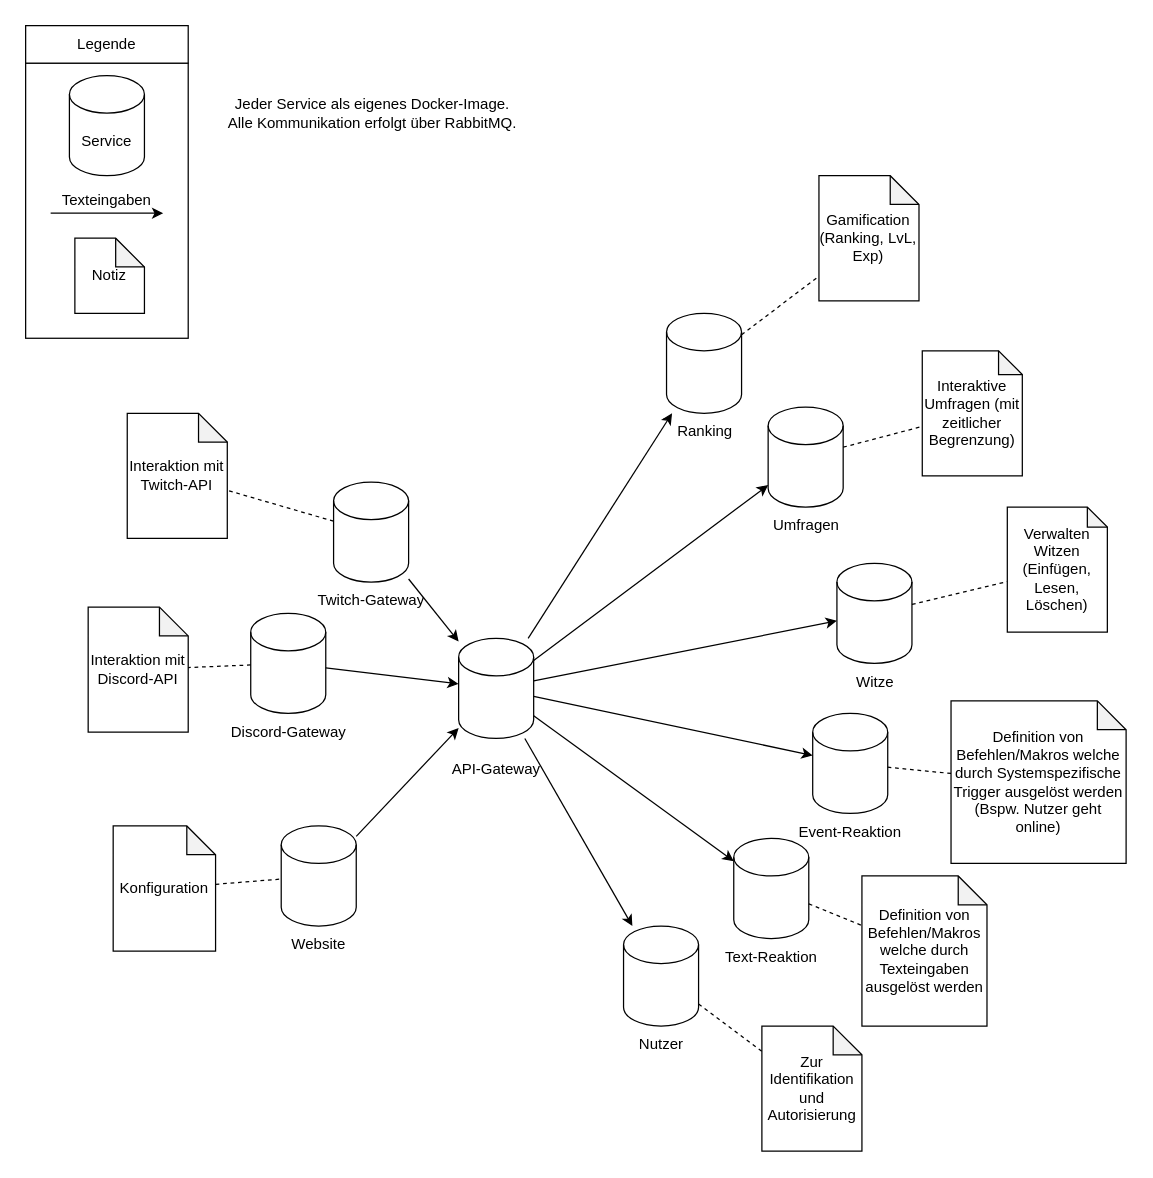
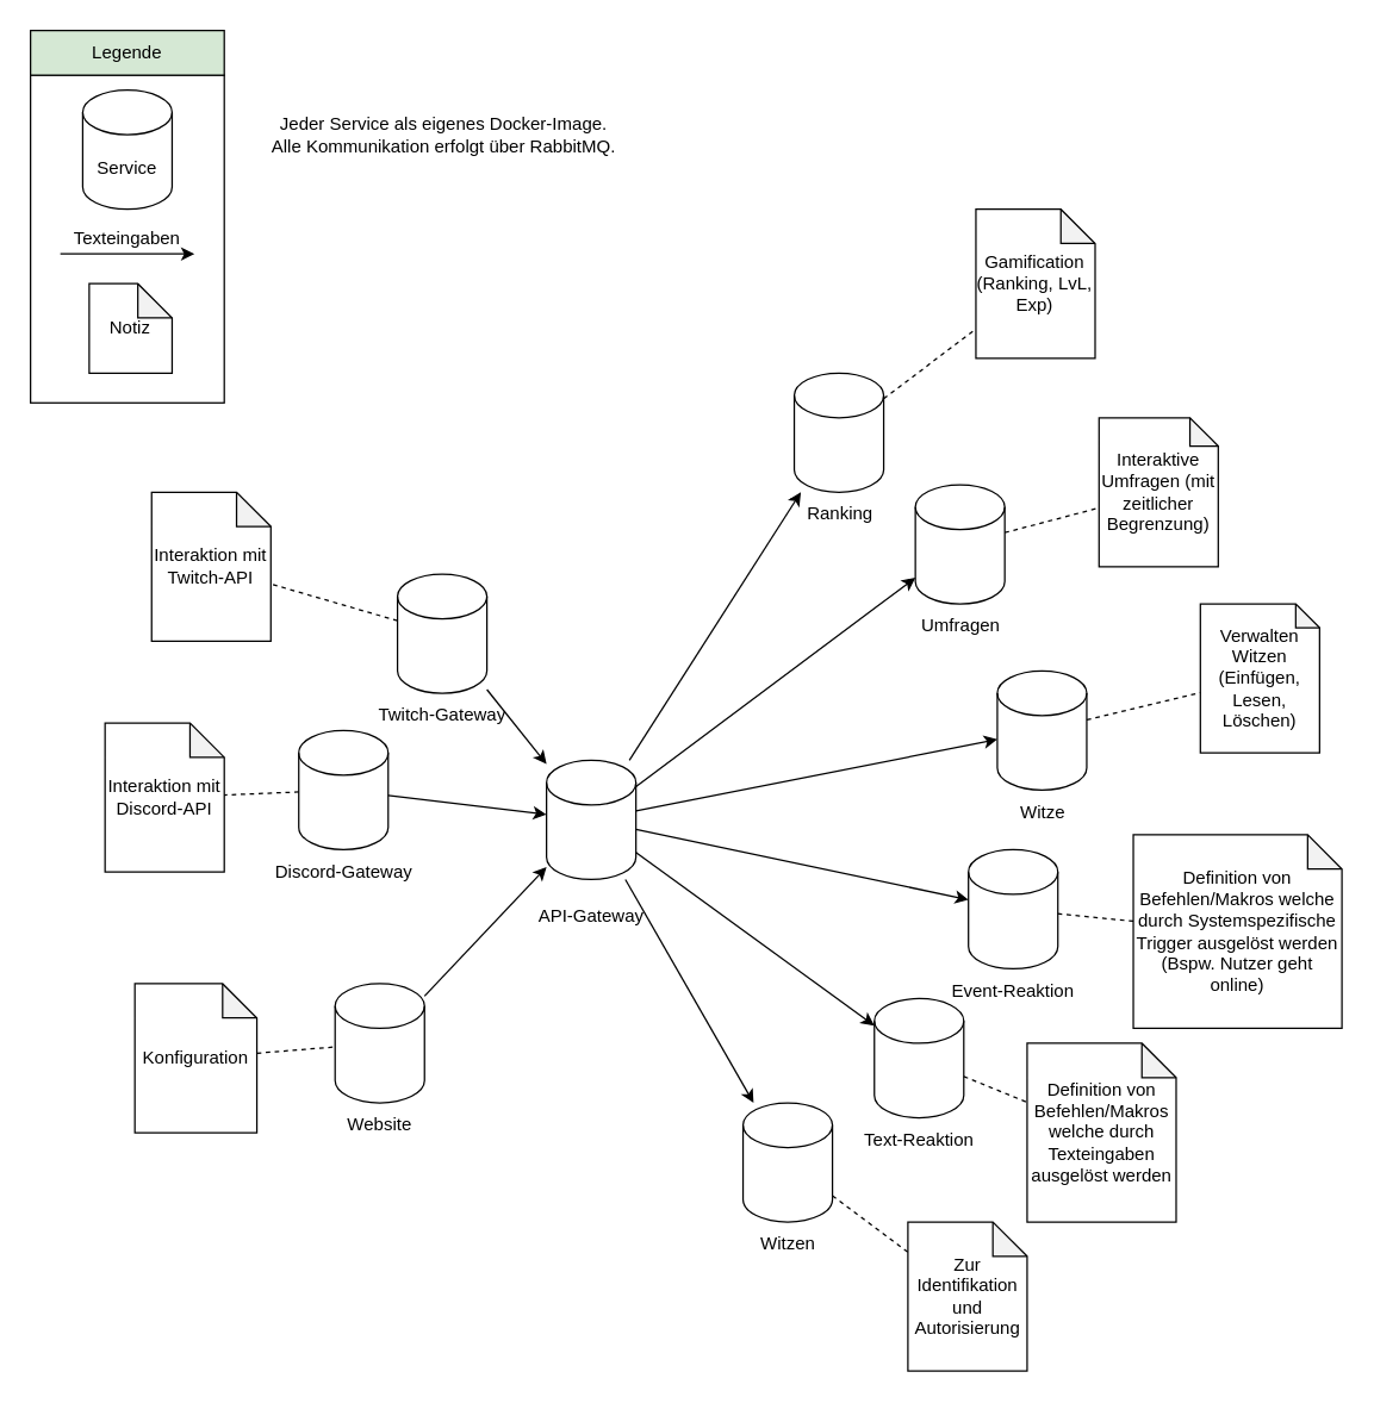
  <mxCell id="0" />
  <mxCell id="1" parent="0" />
  <mxCell id="2" value="Texteingaben" style="rounded=0;whiteSpace=wrap;html=1;" parent="1" vertex="1"><mxGeometry x="20" y="50" width="130" height="220" as="geometry" /></mxCell>
  <mxCell id="3" value="Jeder Service als eigenes Docker-Image.&lt;br&gt;Alle Kommunikation erfolgt über RabbitMQ." style="text;html=1;align=center;verticalAlign=middle;resizable=0;points=[];autosize=1;strokeColor=none;fillColor=none;" parent="1" vertex="1"><mxGeometry x="171.88" y="70" width="250" height="40" as="geometry" /></mxCell>
  <mxCell id="4" value="" style="group" parent="1" vertex="1" connectable="0"><mxGeometry x="498.12" y="740" width="60" height="110" as="geometry" /></mxCell>
  <mxCell id="5" value="" style="shape=cylinder3;whiteSpace=wrap;html=1;boundedLbl=1;backgroundOutline=1;size=15;" parent="4" vertex="1"><mxGeometry width="60" height="80" as="geometry" /></mxCell>
- <mxCell id="6" value="Nutzer" style="text;html=1;align=center;verticalAlign=middle;resizable=0;points=[];autosize=1;strokeColor=none;fillColor=none;" parent="4" vertex="1"><mxGeometry y="80" width="60" height="30" as="geometry" /></mxCell>
+ <mxCell id="6" value="Witzen" style="text;html=1;align=center;verticalAlign=middle;resizable=0;points=[];autosize=1;strokeColor=none;fillColor=none;" parent="4" vertex="1"><mxGeometry y="80" width="60" height="30" as="geometry" /></mxCell>
  <mxCell id="7" value="" style="group;movable=1;resizable=1;rotatable=1;deletable=1;editable=1;locked=0;connectable=1;" parent="1" vertex="1" connectable="0"><mxGeometry x="219.37" y="660" width="70" height="110" as="geometry" /></mxCell>
  <mxCell id="8" value="" style="shape=cylinder3;whiteSpace=wrap;html=1;boundedLbl=1;backgroundOutline=1;size=15;" parent="7" vertex="1"><mxGeometry x="5" width="60" height="80" as="geometry" /></mxCell>
  <mxCell id="9" value="Website&lt;br&gt;" style="text;html=1;align=center;verticalAlign=middle;resizable=0;points=[];autosize=1;strokeColor=none;fillColor=none;" parent="7" vertex="1"><mxGeometry y="80" width="70" height="30" as="geometry" /></mxCell>
  <mxCell id="10" value="" style="group" parent="1" vertex="1" connectable="0"><mxGeometry x="668.75" y="450" width="60" height="110" as="geometry" /></mxCell>
  <mxCell id="11" value="" style="shape=cylinder3;whiteSpace=wrap;html=1;boundedLbl=1;backgroundOutline=1;size=15;" parent="10" vertex="1"><mxGeometry width="60" height="80" as="geometry" /></mxCell>
  <mxCell id="12" value="Witze" style="text;html=1;align=center;verticalAlign=middle;resizable=0;points=[];autosize=1;strokeColor=none;fillColor=none;" parent="10" vertex="1"><mxGeometry x="5" y="80" width="50" height="30" as="geometry" /></mxCell>
  <mxCell id="13" value="" style="group" parent="1" vertex="1" connectable="0"><mxGeometry x="608.75" y="325" width="70" height="110" as="geometry" /></mxCell>
  <mxCell id="14" value="" style="shape=cylinder3;whiteSpace=wrap;html=1;boundedLbl=1;backgroundOutline=1;size=15;" parent="13" vertex="1"><mxGeometry x="5" width="60" height="80" as="geometry" /></mxCell>
  <mxCell id="15" value="Umfragen" style="text;html=1;align=center;verticalAlign=middle;resizable=0;points=[];autosize=1;strokeColor=none;fillColor=none;" parent="13" vertex="1"><mxGeometry x="-5" y="80" width="80" height="30" as="geometry" /></mxCell>
  <mxCell id="16" value="" style="group" parent="1" vertex="1" connectable="0"><mxGeometry x="340" y="510" width="112.5" height="110" as="geometry" /></mxCell>
  <mxCell id="17" value="" style="shape=cylinder3;whiteSpace=wrap;html=1;boundedLbl=1;backgroundOutline=1;size=15;" parent="16" vertex="1"><mxGeometry x="26.25" width="60" height="80" as="geometry" /></mxCell>
  <mxCell id="18" value="" style="endArrow=classic;html=1;rounded=0;" parent="1" source="8" target="17" edge="1"><mxGeometry width="50" height="50" relative="1" as="geometry"><mxPoint x="271" y="790" as="sourcePoint" /><mxPoint x="381" y="635" as="targetPoint" /></mxGeometry></mxCell>
  <mxCell id="19" value="" style="group" parent="1" vertex="1" connectable="0"><mxGeometry x="572.5" y="670" width="87.5" height="110" as="geometry" /></mxCell>
  <mxCell id="20" value="" style="shape=cylinder3;whiteSpace=wrap;html=1;boundedLbl=1;backgroundOutline=1;size=15;" parent="19" vertex="1"><mxGeometry x="13.75" width="60" height="80" as="geometry" /></mxCell>
  <mxCell id="21" value="Text-Reaktion" style="text;html=1;align=center;verticalAlign=middle;resizable=0;points=[];autosize=1;strokeColor=none;fillColor=none;" parent="19" vertex="1"><mxGeometry x="-6.25" y="80" width="100" height="30" as="geometry" /></mxCell>
  <mxCell id="22" value="Zur Identifikation und Autorisierung" style="shape=note;whiteSpace=wrap;html=1;backgroundOutline=1;darkOpacity=0.05;size=23;" parent="1" vertex="1"><mxGeometry x="608.75" y="820" width="80" height="100" as="geometry" /></mxCell>
  <mxCell id="23" value="" style="endArrow=none;dashed=1;html=1;rounded=0;" parent="1" source="5" target="22" edge="1"><mxGeometry width="50" height="50" relative="1" as="geometry"><mxPoint x="1040.63" y="910" as="sourcePoint" /><mxPoint x="1090.63" y="860" as="targetPoint" /></mxGeometry></mxCell>
  <mxCell id="24" value="Verwalten Witzen (Einfügen, Lesen, Löschen)" style="shape=note;whiteSpace=wrap;html=1;backgroundOutline=1;darkOpacity=0.05;size=16;" parent="1" vertex="1"><mxGeometry x="805" y="405" width="80" height="100" as="geometry" /></mxCell>
  <mxCell id="25" value="Interaktive Umfragen (mit zeitlicher Begrenzung)" style="shape=note;whiteSpace=wrap;html=1;backgroundOutline=1;darkOpacity=0.05;size=19;" parent="1" vertex="1"><mxGeometry x="737" y="280" width="80" height="100" as="geometry" /></mxCell>
  <mxCell id="26" value="Definition von Befehlen/Makros welche durch Texteingaben ausgelöst werden" style="shape=note;whiteSpace=wrap;html=1;backgroundOutline=1;darkOpacity=0.05;size=23;" parent="1" vertex="1"><mxGeometry x="688.75" y="700" width="100" height="120" as="geometry" /></mxCell>
  <mxCell id="27" value="" style="group" parent="1" vertex="1" connectable="0"><mxGeometry x="630" y="570" width="98.75" height="110" as="geometry" /></mxCell>
  <mxCell id="28" value="" style="shape=cylinder3;whiteSpace=wrap;html=1;boundedLbl=1;backgroundOutline=1;size=15;" parent="27" vertex="1"><mxGeometry x="19.38" width="60" height="80" as="geometry" /></mxCell>
  <mxCell id="29" value="Event-Reaktion" style="text;html=1;align=center;verticalAlign=middle;resizable=0;points=[];autosize=1;strokeColor=none;fillColor=none;" parent="27" vertex="1"><mxGeometry x="-5.62" y="80" width="110" height="30" as="geometry" /></mxCell>
  <mxCell id="30" value="Definition von Befehlen/Makros welche durch Systemspezifische Trigger ausgelöst werden (Bspw. Nutzer geht online)" style="shape=note;whiteSpace=wrap;html=1;backgroundOutline=1;darkOpacity=0.05;size=23;" parent="1" vertex="1"><mxGeometry x="760" y="560" width="140" height="130" as="geometry" /></mxCell>
  <mxCell id="31" value="" style="endArrow=none;dashed=1;html=1;rounded=0;" parent="1" source="11" target="24" edge="1"><mxGeometry width="50" height="50" relative="1" as="geometry"><mxPoint x="474" y="341" as="sourcePoint" /><mxPoint x="490" y="320" as="targetPoint" /></mxGeometry></mxCell>
  <mxCell id="32" value="" style="group" parent="1" vertex="1" connectable="0"><mxGeometry x="181.25" y="490" width="97.5" height="110" as="geometry" /></mxCell>
  <mxCell id="33" value="" style="shape=cylinder3;whiteSpace=wrap;html=1;boundedLbl=1;backgroundOutline=1;size=15;" parent="32" vertex="1"><mxGeometry x="18.75" width="60" height="80" as="geometry" /></mxCell>
  <mxCell id="34" value="Discord-Gateway" style="text;html=1;align=center;verticalAlign=middle;resizable=0;points=[];autosize=1;strokeColor=none;fillColor=none;" parent="32" vertex="1"><mxGeometry x="-11.25" y="80" width="120" height="30" as="geometry" /></mxCell>
  <mxCell id="35" value="" style="group" parent="1" vertex="1" connectable="0"><mxGeometry x="250" y="385" width="92.5" height="110" as="geometry" /></mxCell>
  <mxCell id="36" value="" style="shape=cylinder3;whiteSpace=wrap;html=1;boundedLbl=1;backgroundOutline=1;size=15;" parent="35" vertex="1"><mxGeometry x="16.25" width="60" height="80" as="geometry" /></mxCell>
  <mxCell id="37" value="Twitch-Gateway" style="text;html=1;align=center;verticalAlign=middle;resizable=0;points=[];autosize=1;strokeColor=none;fillColor=none;" parent="35" vertex="1"><mxGeometry x="-8.75" y="80" width="110" height="30" as="geometry" /></mxCell>
  <mxCell id="38" value="Interaktion mit Twitch-API" style="shape=note;whiteSpace=wrap;html=1;backgroundOutline=1;darkOpacity=0.05;size=23;" parent="1" vertex="1"><mxGeometry x="101.25" y="330" width="80" height="100" as="geometry" /></mxCell>
  <mxCell id="39" value="" style="endArrow=none;dashed=1;html=1;rounded=0;" parent="1" source="36" target="38" edge="1"><mxGeometry width="50" height="50" relative="1" as="geometry"><mxPoint x="480" y="431" as="sourcePoint" /><mxPoint x="496" y="410" as="targetPoint" /></mxGeometry></mxCell>
  <mxCell id="40" value="Interaktion mit Discord-API" style="shape=note;whiteSpace=wrap;html=1;backgroundOutline=1;darkOpacity=0.05;size=23;" parent="1" vertex="1"><mxGeometry x="70" y="485" width="80" height="100" as="geometry" /></mxCell>
  <mxCell id="41" value="" style="endArrow=none;dashed=1;html=1;rounded=0;" parent="1" source="33" target="40" edge="1"><mxGeometry width="50" height="50" relative="1" as="geometry"><mxPoint x="397.88" y="460" as="sourcePoint" /><mxPoint x="397.88" y="410" as="targetPoint" /></mxGeometry></mxCell>
  <mxCell id="42" value="" style="group" parent="1" vertex="1" connectable="0"><mxGeometry x="530" y="250" width="65" height="110" as="geometry" /></mxCell>
  <mxCell id="43" value="" style="shape=cylinder3;whiteSpace=wrap;html=1;boundedLbl=1;backgroundOutline=1;size=15;" parent="42" vertex="1"><mxGeometry x="2.5" width="60" height="80" as="geometry" /></mxCell>
  <mxCell id="44" value="Ranking" style="text;html=1;align=center;verticalAlign=middle;resizable=0;points=[];autosize=1;strokeColor=none;fillColor=none;" parent="42" vertex="1"><mxGeometry x="-2.5" y="80" width="70" height="30" as="geometry" /></mxCell>
  <mxCell id="45" value="Gamification (Ranking, LvL, Exp)" style="shape=note;whiteSpace=wrap;html=1;backgroundOutline=1;darkOpacity=0.05;size=23;" parent="1" vertex="1"><mxGeometry x="654.38" y="140" width="80" height="100" as="geometry" /></mxCell>
  <mxCell id="46" value="" style="endArrow=none;dashed=1;html=1;rounded=0;" parent="1" source="43" target="45" edge="1"><mxGeometry width="50" height="50" relative="1" as="geometry"><mxPoint x="549" y="31" as="sourcePoint" /><mxPoint x="565" y="10" as="targetPoint" /></mxGeometry></mxCell>
  <mxCell id="47" value="" style="endArrow=none;dashed=1;html=1;rounded=0;" parent="1" source="14" target="25" edge="1"><mxGeometry width="50" height="50" relative="1" as="geometry"><mxPoint x="768" y="98" as="sourcePoint" /><mxPoint x="845" y="93" as="targetPoint" /></mxGeometry></mxCell>
  <mxCell id="48" style="rounded=0;orthogonalLoop=1;jettySize=auto;html=1;" parent="1" source="17" target="20" edge="1"><mxGeometry relative="1" as="geometry" /></mxCell>
  <mxCell id="49" style="rounded=0;orthogonalLoop=1;jettySize=auto;html=1;" parent="1" source="17" target="28" edge="1"><mxGeometry relative="1" as="geometry" /></mxCell>
  <mxCell id="50" value="" style="endArrow=none;dashed=1;html=1;rounded=0;" parent="1" source="20" target="26" edge="1"><mxGeometry width="50" height="50" relative="1" as="geometry"><mxPoint x="638" y="494" as="sourcePoint" /><mxPoint x="598" y="480" as="targetPoint" /></mxGeometry></mxCell>
  <mxCell id="51" value="" style="endArrow=none;dashed=1;html=1;rounded=0;" parent="1" source="30" target="28" edge="1"><mxGeometry width="50" height="50" relative="1" as="geometry"><mxPoint x="293" y="498" as="sourcePoint" /><mxPoint x="220" y="493" as="targetPoint" /></mxGeometry></mxCell>
  <mxCell id="52" value="Konfiguration" style="shape=note;whiteSpace=wrap;html=1;backgroundOutline=1;darkOpacity=0.05;size=23;" parent="1" vertex="1"><mxGeometry x="90" y="660" width="81.88" height="100" as="geometry" /></mxCell>
  <mxCell id="53" value="" style="endArrow=none;dashed=1;html=1;rounded=0;" parent="1" source="52" target="8" edge="1"><mxGeometry width="50" height="50" relative="1" as="geometry"><mxPoint x="344.88" y="432" as="sourcePoint" /><mxPoint x="271.88" y="437" as="targetPoint" /></mxGeometry></mxCell>
  <mxCell id="54" value="" style="endArrow=classic;html=1;rounded=0;" parent="1" source="33" target="17" edge="1"><mxGeometry width="50" height="50" relative="1" as="geometry"><mxPoint x="294" y="688" as="sourcePoint" /><mxPoint x="422" y="592" as="targetPoint" /></mxGeometry></mxCell>
  <mxCell id="55" value="" style="endArrow=classic;html=1;rounded=0;" parent="1" source="36" target="17" edge="1"><mxGeometry width="50" height="50" relative="1" as="geometry"><mxPoint x="270" y="544" as="sourcePoint" /><mxPoint x="422" y="566" as="targetPoint" /></mxGeometry></mxCell>
  <mxCell id="56" value="" style="endArrow=classic;html=1;rounded=0;" parent="1" source="17" target="43" edge="1"><mxGeometry width="50" height="50" relative="1" as="geometry"><mxPoint x="470" y="440" as="sourcePoint" /><mxPoint x="422" y="542" as="targetPoint" /></mxGeometry></mxCell>
  <mxCell id="57" value="" style="endArrow=classic;html=1;rounded=0;" parent="1" source="17" target="14" edge="1"><mxGeometry width="50" height="50" relative="1" as="geometry"><mxPoint x="470" y="530" as="sourcePoint" /><mxPoint x="555" y="340" as="targetPoint" /></mxGeometry></mxCell>
  <mxCell id="58" value="" style="endArrow=classic;html=1;rounded=0;" parent="1" source="17" target="11" edge="1"><mxGeometry width="50" height="50" relative="1" as="geometry"><mxPoint x="482" y="541" as="sourcePoint" /><mxPoint x="624" y="404" as="targetPoint" /></mxGeometry></mxCell>
  <mxCell id="59" style="rounded=0;orthogonalLoop=1;jettySize=auto;html=1;" parent="1" source="17" target="5" edge="1"><mxGeometry relative="1" as="geometry"><mxPoint x="482" y="596" as="sourcePoint" /><mxPoint x="596" y="694" as="targetPoint" /></mxGeometry></mxCell>
  <mxCell id="60" value="API-Gateway" style="text;html=1;align=center;verticalAlign=middle;resizable=0;points=[];autosize=1;strokeColor=none;fillColor=none;" parent="1" vertex="1"><mxGeometry x="351.25" y="600" width="90" height="30" as="geometry" /></mxCell>
  <mxCell id="61" value="Service" style="shape=cylinder3;whiteSpace=wrap;html=1;boundedLbl=1;backgroundOutline=1;size=15;" parent="1" vertex="1"><mxGeometry x="55" y="60" width="60" height="80" as="geometry" /></mxCell>
- <mxCell id="62" value="Legende" style="rounded=0;whiteSpace=wrap;html=1;" parent="1" vertex="1"><mxGeometry x="20" y="20" width="130" height="30" as="geometry" /></mxCell>
+ <mxCell id="62" value="Legende" style="rounded=0;whiteSpace=wrap;html=1;fillColor=#d5e8d4;" parent="1" vertex="1"><mxGeometry x="20" y="20" width="130" height="30" as="geometry" /></mxCell>
  <mxCell id="63" value="" style="endArrow=classic;html=1;rounded=0;" parent="1" edge="1"><mxGeometry width="50" height="50" relative="1" as="geometry"><mxPoint x="40" y="170" as="sourcePoint" /><mxPoint x="130" y="170" as="targetPoint" /><Array as="points"><mxPoint x="90" y="170" /></Array></mxGeometry></mxCell>
  <mxCell id="64" value="Notiz" style="shape=note;whiteSpace=wrap;html=1;backgroundOutline=1;darkOpacity=0.05;size=23;" parent="1" vertex="1"><mxGeometry x="59.37" y="190" width="55.63" height="60" as="geometry" /></mxCell>
